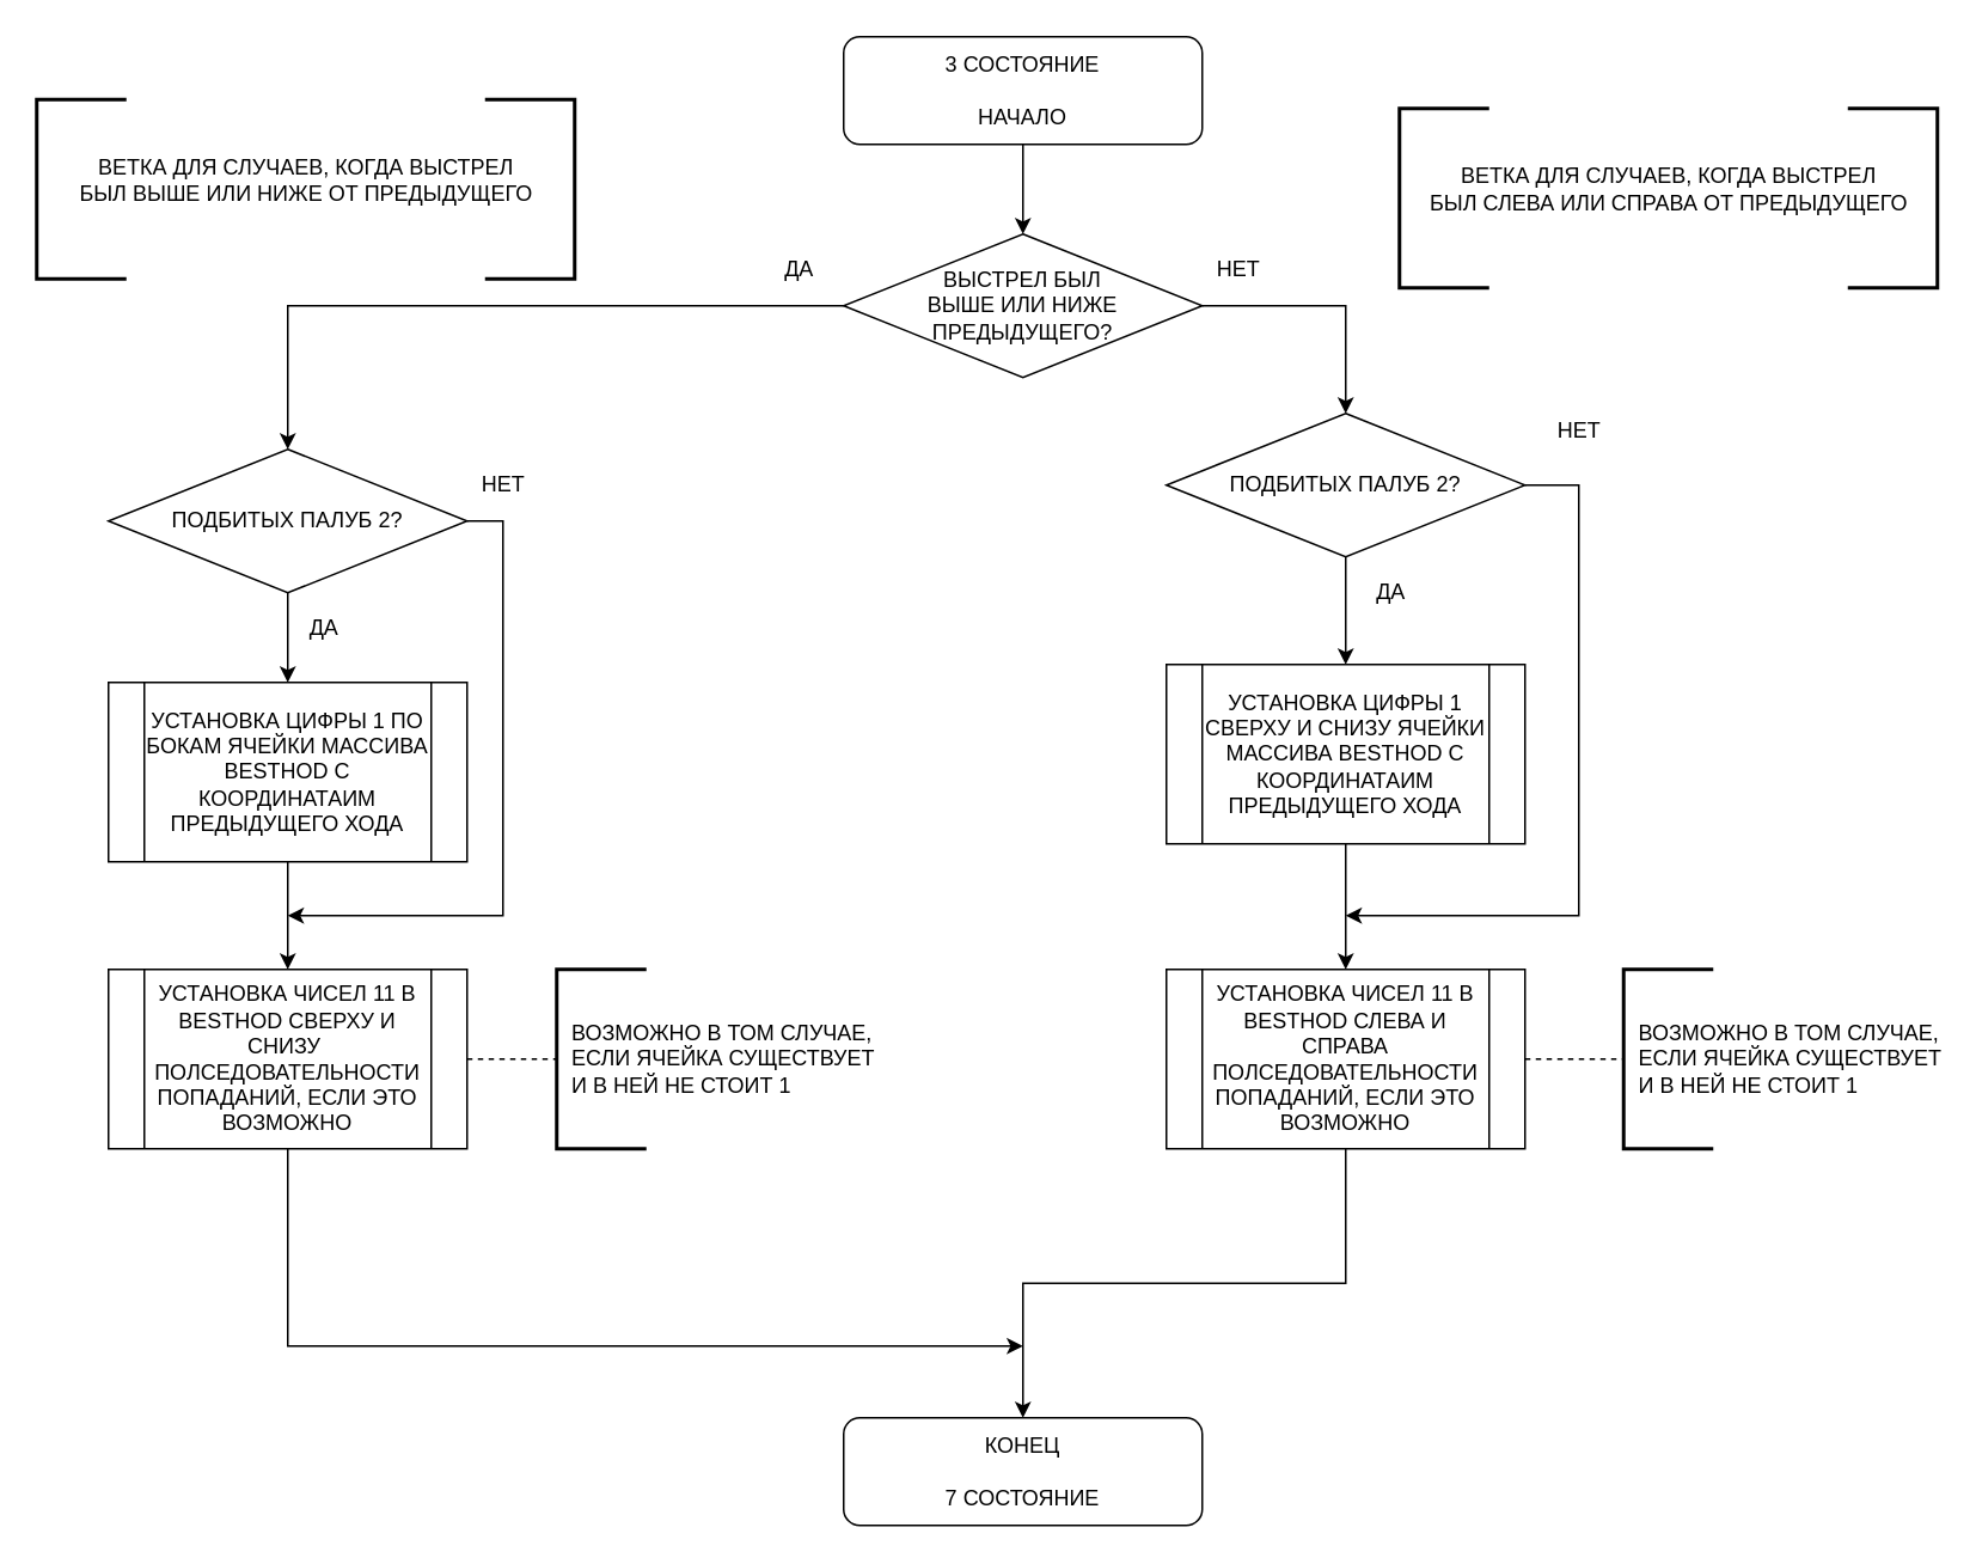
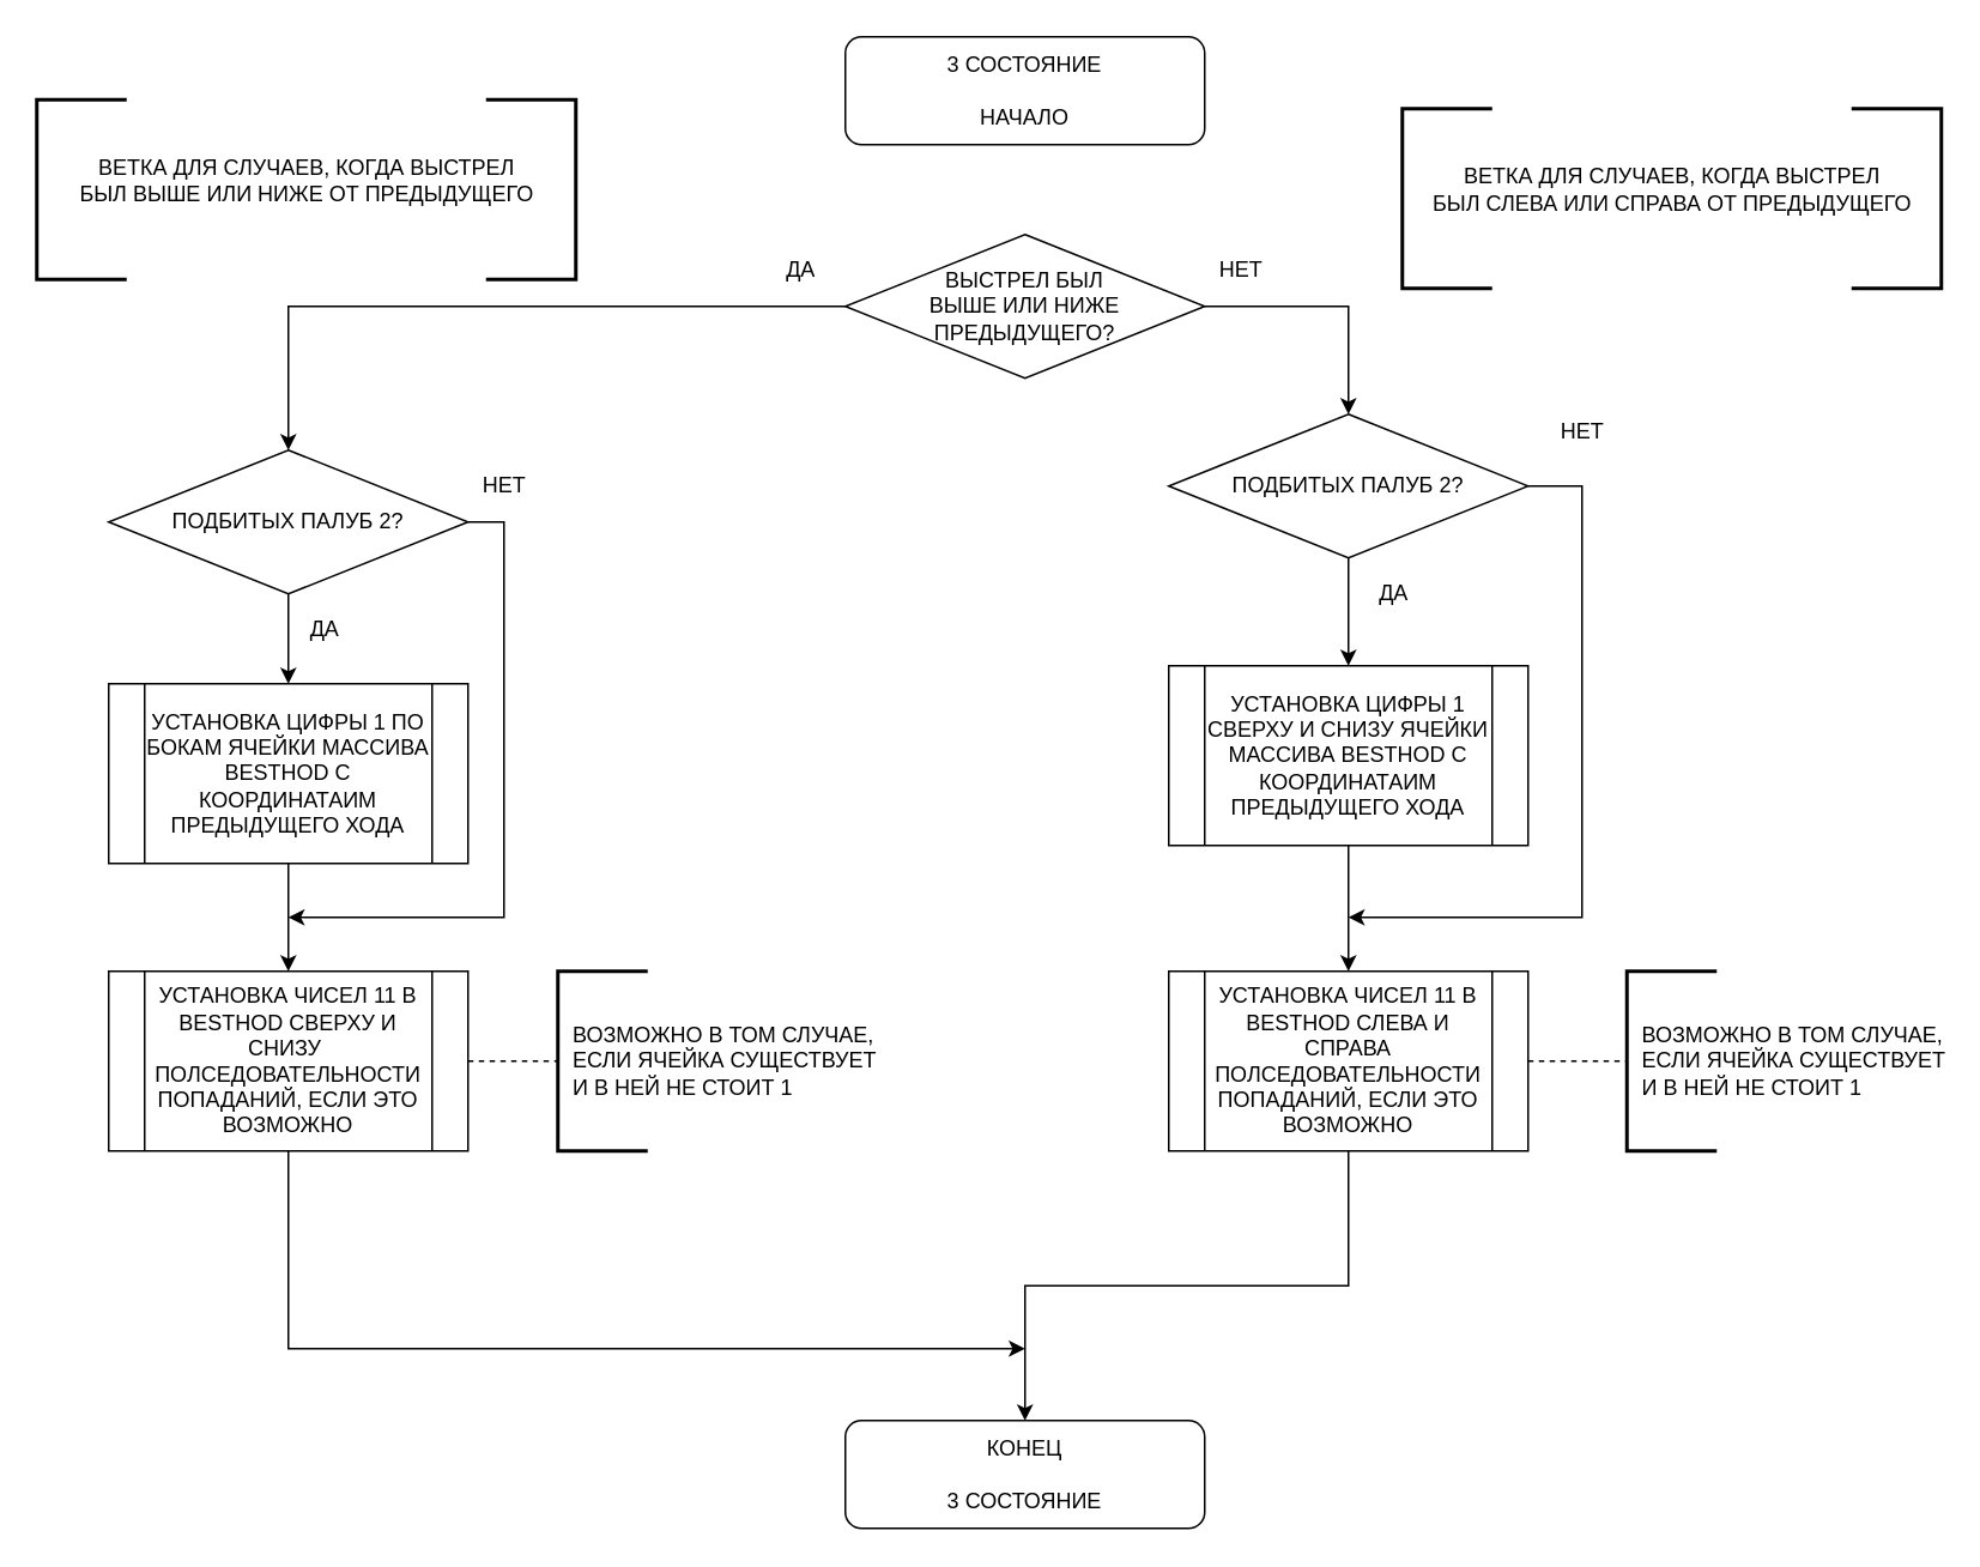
  <mxCell id="0" />
  <mxCell id="1" parent="0" />
- <mxCell id="2" style="edgeStyle=orthogonalEdgeStyle;rounded=0;orthogonalLoop=1;jettySize=auto;html=1;exitX=0.5;exitY=1;exitDx=0;exitDy=0;entryX=0.5;entryY=0;entryDx=0;entryDy=0;" edge="1" parent="1" source="3" target="6"><mxGeometry relative="1" as="geometry"><mxPoint x="570" y="130" as="targetPoint" /></mxGeometry></mxCell>
  <mxCell id="3" value="3 СОСТОЯНИЕ&lt;br&gt;&lt;br&gt;НАЧАЛО" style="rounded=1;whiteSpace=wrap;html=1;" vertex="1" parent="1"><mxGeometry x="470" y="20" width="200" height="60" as="geometry" /></mxCell>
  <mxCell id="4" style="edgeStyle=orthogonalEdgeStyle;rounded=0;orthogonalLoop=1;jettySize=auto;html=1;exitX=0;exitY=0.5;exitDx=0;exitDy=0;entryX=0.5;entryY=0;entryDx=0;entryDy=0;" edge="1" parent="1" source="6" target="9"><mxGeometry relative="1" as="geometry" /></mxCell>
  <mxCell id="5" style="edgeStyle=orthogonalEdgeStyle;rounded=0;orthogonalLoop=1;jettySize=auto;html=1;exitX=1;exitY=0.5;exitDx=0;exitDy=0;entryX=0.5;entryY=0;entryDx=0;entryDy=0;" edge="1" parent="1" source="6" target="21"><mxGeometry relative="1" as="geometry"><mxPoint x="750" y="210" as="targetPoint" /></mxGeometry></mxCell>
  <mxCell id="6" value="ВЫСТРЕЛ БЫЛ &lt;br&gt;ВЫШЕ ИЛИ НИЖЕ ПРЕДЫДУЩЕГО?" style="rhombus;whiteSpace=wrap;html=1;" vertex="1" parent="1"><mxGeometry x="470" y="130" width="200" height="80" as="geometry" /></mxCell>
  <mxCell id="7" style="edgeStyle=orthogonalEdgeStyle;rounded=0;orthogonalLoop=1;jettySize=auto;html=1;exitX=0.5;exitY=1;exitDx=0;exitDy=0;entryX=0.5;entryY=0;entryDx=0;entryDy=0;" edge="1" parent="1" source="9" target="12"><mxGeometry relative="1" as="geometry" /></mxCell>
  <mxCell id="8" style="edgeStyle=orthogonalEdgeStyle;rounded=0;orthogonalLoop=1;jettySize=auto;html=1;exitX=1;exitY=0.5;exitDx=0;exitDy=0;" edge="1" parent="1" source="9"><mxGeometry relative="1" as="geometry"><mxPoint x="160" y="510" as="targetPoint" /><Array as="points"><mxPoint x="280" y="290" /><mxPoint x="280" y="510" /></Array></mxGeometry></mxCell>
  <mxCell id="9" value="ПОДБИТЫХ ПАЛУБ 2?" style="rhombus;whiteSpace=wrap;html=1;" vertex="1" parent="1"><mxGeometry x="60" y="250" width="200" height="80" as="geometry" /></mxCell>
  <mxCell id="10" value="ДА" style="text;html=1;align=center;verticalAlign=middle;resizable=0;points=[];autosize=1;strokeColor=none;fillColor=none;" vertex="1" parent="1"><mxGeometry x="430" y="140" width="30" height="20" as="geometry" /></mxCell>
  <mxCell id="11" style="edgeStyle=orthogonalEdgeStyle;rounded=0;orthogonalLoop=1;jettySize=auto;html=1;exitX=0.5;exitY=1;exitDx=0;exitDy=0;entryX=0.5;entryY=0;entryDx=0;entryDy=0;" edge="1" parent="1" source="12" target="15"><mxGeometry relative="1" as="geometry" /></mxCell>
  <mxCell id="12" value="УСТАНОВКА ЦИФРЫ 1 ПО БОКАМ ЯЧЕЙКИ МАССИВА BESTHOD С КООРДИНАТАИМ ПРЕДЫДУЩЕГО ХОДА" style="shape=process;whiteSpace=wrap;html=1;backgroundOutline=1;" vertex="1" parent="1"><mxGeometry x="60" y="380" width="200" height="100" as="geometry" /></mxCell>
  <mxCell id="13" value="ДА" style="text;html=1;align=center;verticalAlign=middle;resizable=0;points=[];autosize=1;strokeColor=none;fillColor=none;" vertex="1" parent="1"><mxGeometry x="165" y="340" width="30" height="20" as="geometry" /></mxCell>
  <mxCell id="14" style="edgeStyle=orthogonalEdgeStyle;rounded=0;orthogonalLoop=1;jettySize=auto;html=1;exitX=0.5;exitY=1;exitDx=0;exitDy=0;" edge="1" parent="1" source="15"><mxGeometry relative="1" as="geometry"><mxPoint x="570" y="750" as="targetPoint" /><Array as="points"><mxPoint x="160" y="750" /></Array></mxGeometry></mxCell>
  <mxCell id="15" value="УСТАНОВКА ЧИСЕЛ 11 В BESTHOD СВЕРХУ И СНИЗУ&amp;nbsp; ПОЛСЕДОВАТЕЛЬНОСТИ ПОПАДАНИЙ, ЕСЛИ ЭТО ВОЗМОЖНО" style="shape=process;whiteSpace=wrap;html=1;backgroundOutline=1;" vertex="1" parent="1"><mxGeometry x="60" y="540" width="200" height="100" as="geometry" /></mxCell>
  <mxCell id="16" value="" style="endArrow=none;dashed=1;html=1;rounded=0;exitX=1;exitY=0.5;exitDx=0;exitDy=0;entryX=0;entryY=0.5;entryDx=0;entryDy=0;entryPerimeter=0;" edge="1" parent="1" source="15" target="17"><mxGeometry width="50" height="50" relative="1" as="geometry"><mxPoint x="300" y="610" as="sourcePoint" /><mxPoint x="350" y="590" as="targetPoint" /></mxGeometry></mxCell>
  <mxCell id="17" value="&amp;nbsp; ВОЗМОЖНО В ТОМ СЛУЧАЕ,&lt;br&gt;&amp;nbsp; ЕСЛИ ЯЧЕЙКА СУЩЕСТВУЕТ &lt;br&gt;&amp;nbsp; И В НЕЙ НЕ СТОИТ 1&amp;nbsp;" style="strokeWidth=2;html=1;shape=mxgraph.flowchart.annotation_1;align=left;pointerEvents=1;" vertex="1" parent="1"><mxGeometry x="310" y="540" width="50" height="100" as="geometry" /></mxCell>
  <mxCell id="18" value="НЕТ" style="text;html=1;align=center;verticalAlign=middle;resizable=0;points=[];autosize=1;strokeColor=none;fillColor=none;" vertex="1" parent="1"><mxGeometry x="260" y="260" width="40" height="20" as="geometry" /></mxCell>
  <mxCell id="19" style="edgeStyle=orthogonalEdgeStyle;rounded=0;orthogonalLoop=1;jettySize=auto;html=1;exitX=0.5;exitY=1;exitDx=0;exitDy=0;entryX=0.5;entryY=0;entryDx=0;entryDy=0;" edge="1" parent="1" source="21" target="23"><mxGeometry relative="1" as="geometry" /></mxCell>
  <mxCell id="20" style="edgeStyle=orthogonalEdgeStyle;rounded=0;orthogonalLoop=1;jettySize=auto;html=1;exitX=1;exitY=0.5;exitDx=0;exitDy=0;" edge="1" parent="1" source="21"><mxGeometry relative="1" as="geometry"><mxPoint x="750" y="510" as="targetPoint" /><Array as="points"><mxPoint x="880" y="270" /><mxPoint x="880" y="510" /><mxPoint x="750" y="510" /></Array></mxGeometry></mxCell>
  <mxCell id="21" value="ПОДБИТЫХ ПАЛУБ 2?" style="rhombus;whiteSpace=wrap;html=1;" vertex="1" parent="1"><mxGeometry x="650" y="230" width="200" height="80" as="geometry" /></mxCell>
  <mxCell id="22" style="edgeStyle=orthogonalEdgeStyle;rounded=0;orthogonalLoop=1;jettySize=auto;html=1;exitX=0.5;exitY=1;exitDx=0;exitDy=0;entryX=0.5;entryY=0;entryDx=0;entryDy=0;" edge="1" parent="1" source="23" target="26"><mxGeometry relative="1" as="geometry" /></mxCell>
  <mxCell id="23" value="УСТАНОВКА ЦИФРЫ 1 СВЕРХУ И СНИЗУ ЯЧЕЙКИ МАССИВА BESTHOD С КООРДИНАТАИМ ПРЕДЫДУЩЕГО ХОДА" style="shape=process;whiteSpace=wrap;html=1;backgroundOutline=1;" vertex="1" parent="1"><mxGeometry x="650" y="370" width="200" height="100" as="geometry" /></mxCell>
  <mxCell id="24" value="ДА" style="text;html=1;align=center;verticalAlign=middle;resizable=0;points=[];autosize=1;strokeColor=none;fillColor=none;" vertex="1" parent="1"><mxGeometry x="760" y="320" width="30" height="20" as="geometry" /></mxCell>
  <mxCell id="25" style="edgeStyle=orthogonalEdgeStyle;rounded=0;orthogonalLoop=1;jettySize=auto;html=1;exitX=0.5;exitY=1;exitDx=0;exitDy=0;entryX=0.5;entryY=0;entryDx=0;entryDy=0;" edge="1" parent="1" source="26" target="37"><mxGeometry relative="1" as="geometry" /></mxCell>
  <mxCell id="26" value="УСТАНОВКА ЧИСЕЛ 11 В BESTHOD СЛЕВА И СПРАВА ПОЛСЕДОВАТЕЛЬНОСТИ ПОПАДАНИЙ, ЕСЛИ ЭТО ВОЗМОЖНО" style="shape=process;whiteSpace=wrap;html=1;backgroundOutline=1;" vertex="1" parent="1"><mxGeometry x="650" y="540" width="200" height="100" as="geometry" /></mxCell>
  <mxCell id="27" value="" style="endArrow=none;dashed=1;html=1;rounded=0;exitX=1;exitY=0.5;exitDx=0;exitDy=0;entryX=0;entryY=0.5;entryDx=0;entryDy=0;entryPerimeter=0;" edge="1" parent="1" source="26" target="28"><mxGeometry width="50" height="50" relative="1" as="geometry"><mxPoint x="890" y="730" as="sourcePoint" /><mxPoint x="940" y="710" as="targetPoint" /></mxGeometry></mxCell>
  <mxCell id="28" value="&amp;nbsp; ВОЗМОЖНО В ТОМ СЛУЧАЕ,&lt;br&gt;&amp;nbsp; ЕСЛИ ЯЧЕЙКА СУЩЕСТВУЕТ &lt;br&gt;&amp;nbsp; И В НЕЙ НЕ СТОИТ 1&amp;nbsp;" style="strokeWidth=2;html=1;shape=mxgraph.flowchart.annotation_1;align=left;pointerEvents=1;" vertex="1" parent="1"><mxGeometry x="905" y="540" width="50" height="100" as="geometry" /></mxCell>
  <mxCell id="29" value="НЕТ" style="text;html=1;align=center;verticalAlign=middle;resizable=0;points=[];autosize=1;strokeColor=none;fillColor=none;" vertex="1" parent="1"><mxGeometry x="860" y="230" width="40" height="20" as="geometry" /></mxCell>
  <mxCell id="30" value="НЕТ" style="text;html=1;align=center;verticalAlign=middle;resizable=0;points=[];autosize=1;strokeColor=none;fillColor=none;" vertex="1" parent="1"><mxGeometry x="670" y="140" width="40" height="20" as="geometry" /></mxCell>
  <mxCell id="31" value="ВЕТКА ДЛЯ СЛУЧАЕВ, КОГДА ВЫСТРЕЛ &lt;br&gt;БЫЛ СЛЕВА ИЛИ СПРАВА ОТ ПРЕДЫДУЩЕГО" style="text;html=1;align=center;verticalAlign=middle;resizable=0;points=[];autosize=1;strokeColor=none;fillColor=none;" vertex="1" parent="1"><mxGeometry x="790" y="90" width="280" height="30" as="geometry" /></mxCell>
  <mxCell id="32" value="" style="strokeWidth=2;html=1;shape=mxgraph.flowchart.annotation_1;align=left;pointerEvents=1;" vertex="1" parent="1"><mxGeometry x="780" y="60" width="50" height="100" as="geometry" /></mxCell>
  <mxCell id="33" value="" style="strokeWidth=2;html=1;shape=mxgraph.flowchart.annotation_1;align=left;pointerEvents=1;direction=west;" vertex="1" parent="1"><mxGeometry x="1030" y="60" width="50" height="100" as="geometry" /></mxCell>
  <mxCell id="34" value="ВЕТКА ДЛЯ СЛУЧАЕВ, КОГДА ВЫСТРЕЛ &lt;br&gt;БЫЛ ВЫШЕ ИЛИ НИЖЕ ОТ ПРЕДЫДУЩЕГО" style="text;html=1;align=center;verticalAlign=middle;resizable=0;points=[];autosize=1;strokeColor=none;fillColor=none;" vertex="1" parent="1"><mxGeometry x="35" y="85" width="270" height="30" as="geometry" /></mxCell>
  <mxCell id="35" value="" style="strokeWidth=2;html=1;shape=mxgraph.flowchart.annotation_1;align=left;pointerEvents=1;" vertex="1" parent="1"><mxGeometry x="20" y="55" width="50" height="100" as="geometry" /></mxCell>
  <mxCell id="36" value="" style="strokeWidth=2;html=1;shape=mxgraph.flowchart.annotation_1;align=left;pointerEvents=1;direction=west;" vertex="1" parent="1"><mxGeometry x="270" y="55" width="50" height="100" as="geometry" /></mxCell>
- <mxCell id="37" value="КОНЕЦ&lt;br&gt;&lt;br&gt;7 СОСТОЯНИЕ" style="rounded=1;whiteSpace=wrap;html=1;" vertex="1" parent="1"><mxGeometry x="470" y="790" width="200" height="60" as="geometry" /></mxCell>
+ <mxCell id="37" value="КОНЕЦ&lt;br&gt;&lt;br&gt;3 СОСТОЯНИЕ" style="rounded=1;whiteSpace=wrap;html=1;" vertex="1" parent="1"><mxGeometry x="470" y="790" width="200" height="60" as="geometry" /></mxCell>
